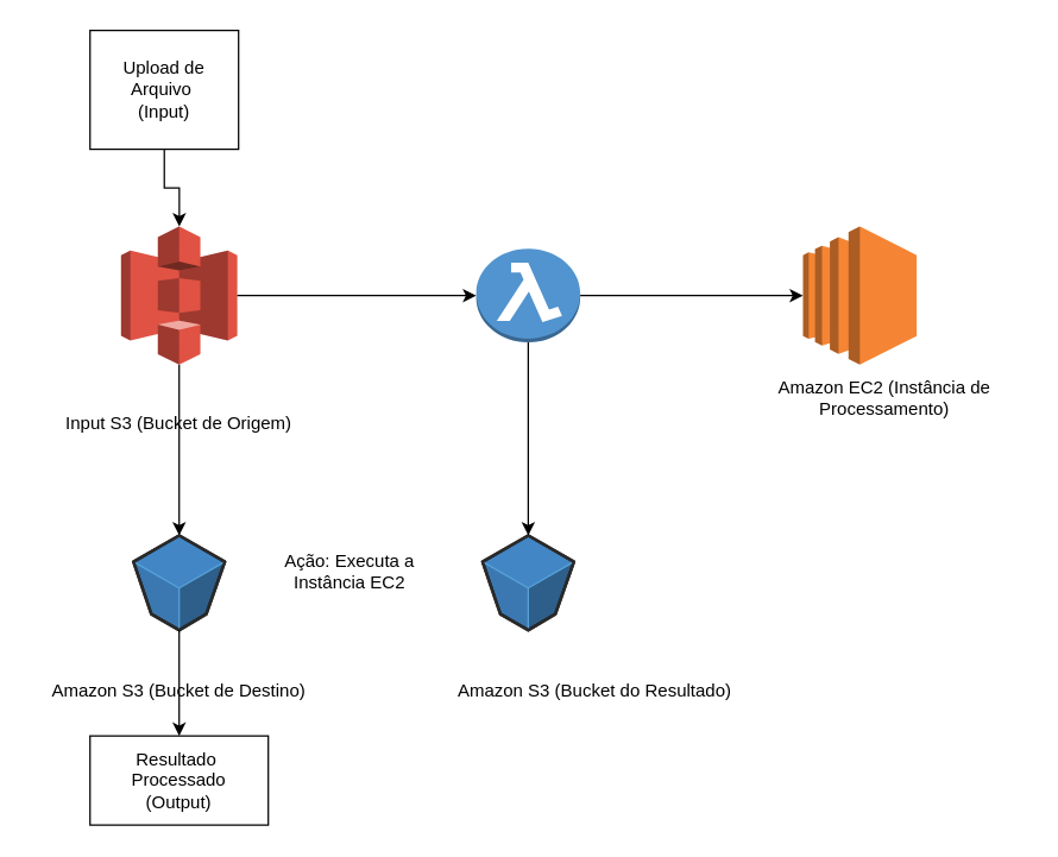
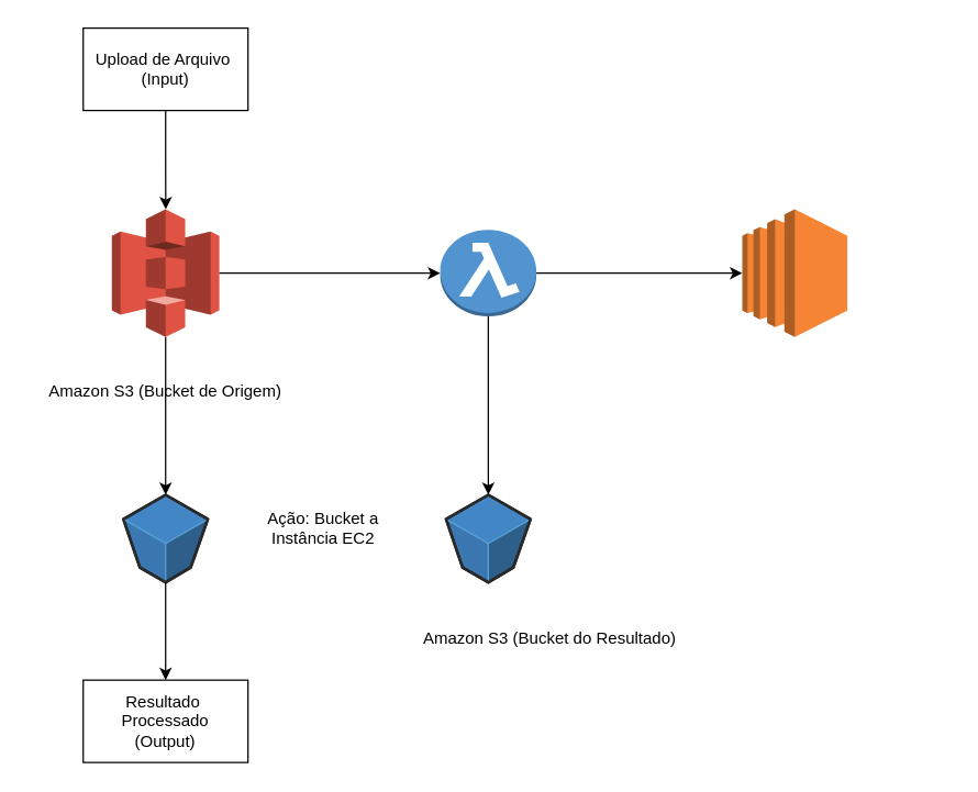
  <mxCell id="0" />
  <mxCell id="1" parent="0" />
  <mxCell id="2" value="" style="outlineConnect=0;dashed=0;verticalLabelPosition=bottom;verticalAlign=top;align=center;html=1;shape=mxgraph.aws3.lambda_function;fillColor=#5294CF;gradientColor=none;" vertex="1" parent="1"><mxGeometry x="320" y="167" width="70" height="63" as="geometry" /></mxCell>
  <mxCell id="3" value="" style="outlineConnect=0;dashed=0;verticalLabelPosition=bottom;verticalAlign=top;align=center;html=1;shape=mxgraph.aws3.ec2;fillColor=#F58534;gradientColor=none;" vertex="1" parent="1"><mxGeometry x="540" y="152" width="76.5" height="93" as="geometry" /></mxCell>
  <mxCell id="4" value="" style="outlineConnect=0;dashed=0;verticalLabelPosition=bottom;verticalAlign=top;align=center;html=1;shape=mxgraph.aws3.s3;fillColor=#E05243;gradientColor=none;" vertex="1" parent="1"><mxGeometry x="80.87" y="152" width="78.25" height="93" as="geometry" /></mxCell>
  <mxCell id="5" value="" style="edgeStyle=orthogonalEdgeStyle;rounded=0;orthogonalLoop=1;jettySize=auto;html=1;" edge="1" parent="1" source="6" target="4"><mxGeometry relative="1" as="geometry" /></mxCell>
- <mxCell id="6" value="Upload de Arquivo&amp;nbsp;&lt;br&gt;(Input)" style="rounded=0;whiteSpace=wrap;html=1;" vertex="1" parent="1"><mxGeometry x="60" y="20" width="100" height="80" as="geometry" /></mxCell>
+ <mxCell id="6" value="Upload de Arquivo&amp;nbsp;&lt;br&gt;(Input)" style="rounded=0;whiteSpace=wrap;html=1;" vertex="1" parent="1"><mxGeometry x="60" y="20" width="120" height="60" as="geometry" /></mxCell>
  <mxCell id="7" value="Resultado&amp;nbsp; Processado&lt;div&gt;(Output)&lt;/div&gt;" style="rounded=0;whiteSpace=wrap;html=1;" vertex="1" parent="1"><mxGeometry x="60" y="495" width="120" height="60" as="geometry" /></mxCell>
  <mxCell id="8" value="" style="verticalLabelPosition=bottom;html=1;verticalAlign=top;strokeWidth=1;align=center;outlineConnect=0;dashed=0;outlineConnect=0;shape=mxgraph.aws3d.s3Bucket;fillColor=#4286c5;strokeColor=#57A2D8;aspect=fixed;strokeColor2=#292929;" vertex="1" parent="1"><mxGeometry x="324.25" y="360" width="61.5" height="63.8" as="geometry" /></mxCell>
  <mxCell id="9" value="" style="verticalLabelPosition=bottom;html=1;verticalAlign=top;strokeWidth=1;align=center;outlineConnect=0;dashed=0;outlineConnect=0;shape=mxgraph.aws3d.s3Bucket;fillColor=#4286c5;strokeColor=#57A2D8;aspect=fixed;strokeColor2=#292929;" vertex="1" parent="1"><mxGeometry x="89.25" y="360" width="61.5" height="63.8" as="geometry" /></mxCell>
- <mxCell id="10" value="Input S3 (Bucket de Origem)" style="text;html=1;whiteSpace=wrap;strokeColor=none;fillColor=none;align=center;verticalAlign=middle;rounded=0;" vertex="1" parent="1"><mxGeometry x="20" y="270" width="200" height="30" as="geometry" /></mxCell>
- <mxCell id="11" value="Amazon S3 (Bucket de Destino)" style="text;html=1;whiteSpace=wrap;strokeColor=none;fillColor=none;align=center;verticalAlign=middle;rounded=0;" vertex="1" parent="1"><mxGeometry x="20" y="450" width="200" height="30" as="geometry" /></mxCell>
+ <mxCell id="10" value="Amazon S3 (Bucket de Origem)" style="text;html=1;whiteSpace=wrap;strokeColor=none;fillColor=none;align=center;verticalAlign=middle;rounded=0;" vertex="1" parent="1"><mxGeometry x="20" y="270" width="200" height="30" as="geometry" /></mxCell>
  <mxCell id="12" value="Amazon S3 (Bucket do Resultado)" style="text;html=1;whiteSpace=wrap;strokeColor=none;fillColor=none;align=center;verticalAlign=middle;rounded=0;" vertex="1" parent="1"><mxGeometry x="290" y="450" width="220" height="30" as="geometry" /></mxCell>
- <mxCell id="13" value="&lt;div&gt;Ação: Executa a Instância EC2&lt;/div&gt;&lt;div&gt;&lt;br&gt;&lt;/div&gt;" style="text;html=1;whiteSpace=wrap;strokeColor=none;fillColor=none;align=center;verticalAlign=middle;rounded=0;" vertex="1" parent="1"><mxGeometry x="170" y="376.9" width="130" height="30" as="geometry" /></mxCell>
- <mxCell id="14" value="&lt;div&gt;Amazon EC2 (Instância de Processamento)&lt;/div&gt;&lt;div&gt;&lt;br&gt;&lt;/div&gt;" style="text;html=1;whiteSpace=wrap;strokeColor=none;fillColor=none;align=center;verticalAlign=middle;rounded=0;" vertex="1" parent="1"><mxGeometry x="500" y="260" width="190" height="30" as="geometry" /></mxCell>
+ <mxCell id="13" value="&lt;div&gt;Ação: Bucket a Instância EC2&lt;/div&gt;&lt;div&gt;&lt;br&gt;&lt;/div&gt;" style="text;html=1;whiteSpace=wrap;strokeColor=none;fillColor=none;align=center;verticalAlign=middle;rounded=0;" vertex="1" parent="1"><mxGeometry x="170" y="376.9" width="130" height="30" as="geometry" /></mxCell>
  <mxCell id="15" style="edgeStyle=orthogonalEdgeStyle;rounded=0;orthogonalLoop=1;jettySize=auto;html=1;exitX=0.5;exitY=1;exitDx=0;exitDy=0;" edge="1" parent="1" source="12" target="12"><mxGeometry relative="1" as="geometry" /></mxCell>
  <mxCell id="16" value="" style="endArrow=classic;html=1;rounded=0;entryX=0;entryY=0.5;entryDx=0;entryDy=0;entryPerimeter=0;exitX=1;exitY=0.5;exitDx=0;exitDy=0;exitPerimeter=0;" edge="1" parent="1" source="2" target="3"><mxGeometry width="50" height="50" relative="1" as="geometry"><mxPoint x="400" y="310" as="sourcePoint" /><mxPoint x="450" y="260" as="targetPoint" /></mxGeometry></mxCell>
  <mxCell id="17" value="" style="endArrow=classic;html=1;rounded=0;exitX=1;exitY=0.5;exitDx=0;exitDy=0;exitPerimeter=0;entryX=0;entryY=0.5;entryDx=0;entryDy=0;entryPerimeter=0;" edge="1" parent="1" source="4" target="2"><mxGeometry width="50" height="50" relative="1" as="geometry"><mxPoint x="400" y="310" as="sourcePoint" /><mxPoint x="310" y="220" as="targetPoint" /></mxGeometry></mxCell>
  <mxCell id="18" value="" style="endArrow=classic;html=1;rounded=0;exitX=0.5;exitY=1;exitDx=0;exitDy=0;exitPerimeter=0;" edge="1" parent="1" source="4" target="9"><mxGeometry width="50" height="50" relative="1" as="geometry"><mxPoint x="400" y="310" as="sourcePoint" /><mxPoint x="450" y="260" as="targetPoint" /></mxGeometry></mxCell>
  <mxCell id="19" value="" style="endArrow=classic;html=1;rounded=0;exitX=0.5;exitY=1;exitDx=0;exitDy=0;exitPerimeter=0;" edge="1" parent="1" source="2" target="8"><mxGeometry width="50" height="50" relative="1" as="geometry"><mxPoint x="400" y="310" as="sourcePoint" /><mxPoint x="450" y="260" as="targetPoint" /></mxGeometry></mxCell>
  <mxCell id="20" value="" style="endArrow=classic;html=1;rounded=0;entryX=0.5;entryY=0;entryDx=0;entryDy=0;" edge="1" parent="1" source="9" target="7"><mxGeometry width="50" height="50" relative="1" as="geometry"><mxPoint x="120" y="440" as="sourcePoint" /><mxPoint x="450" y="260" as="targetPoint" /></mxGeometry></mxCell>
